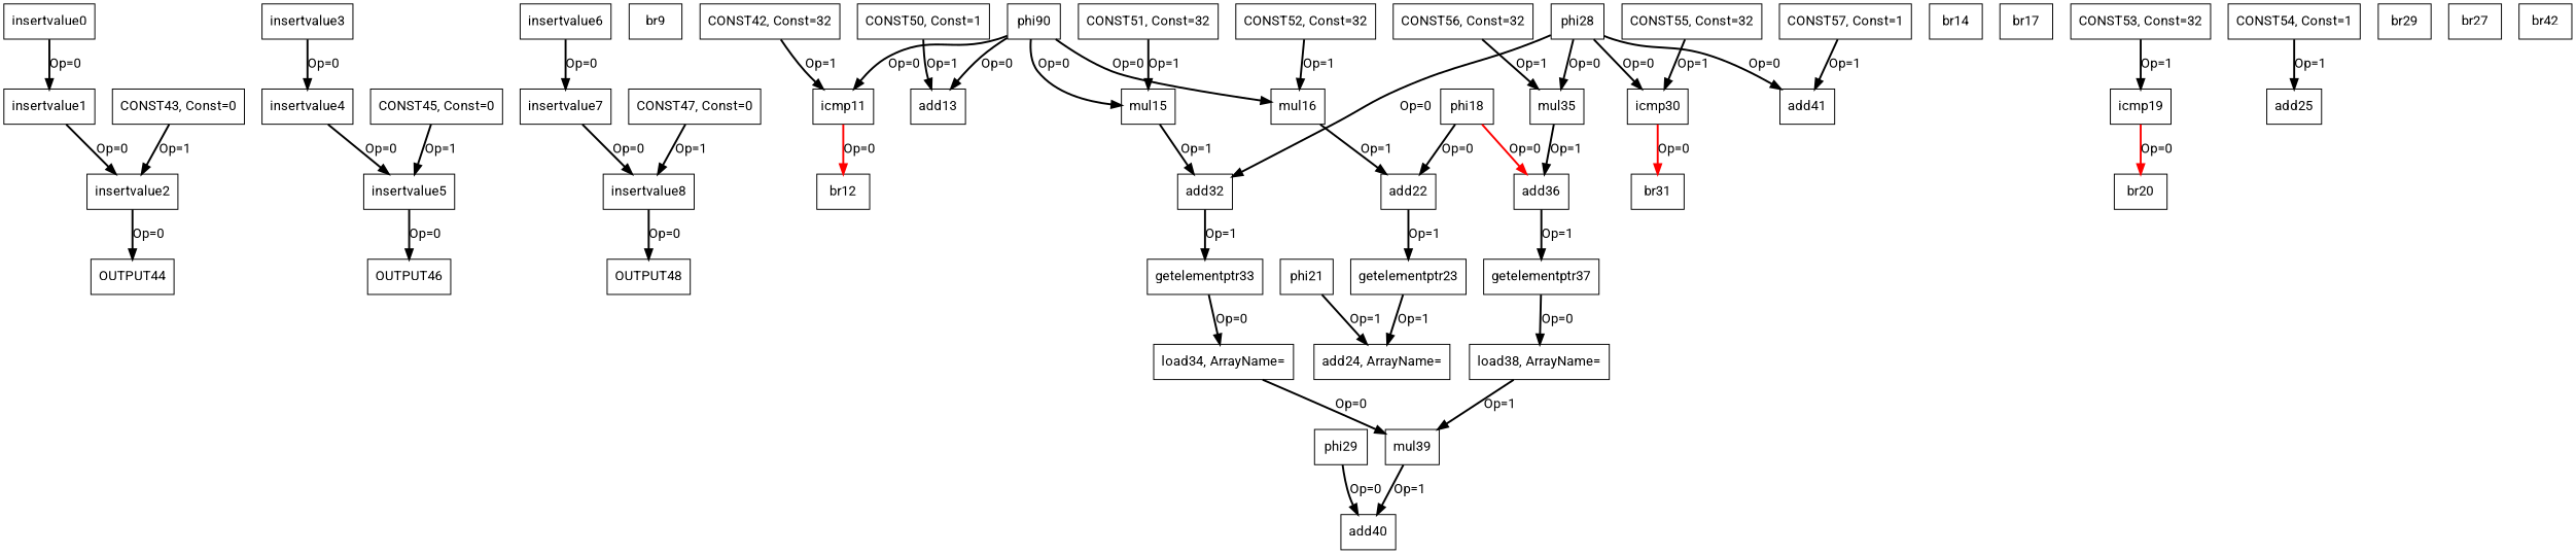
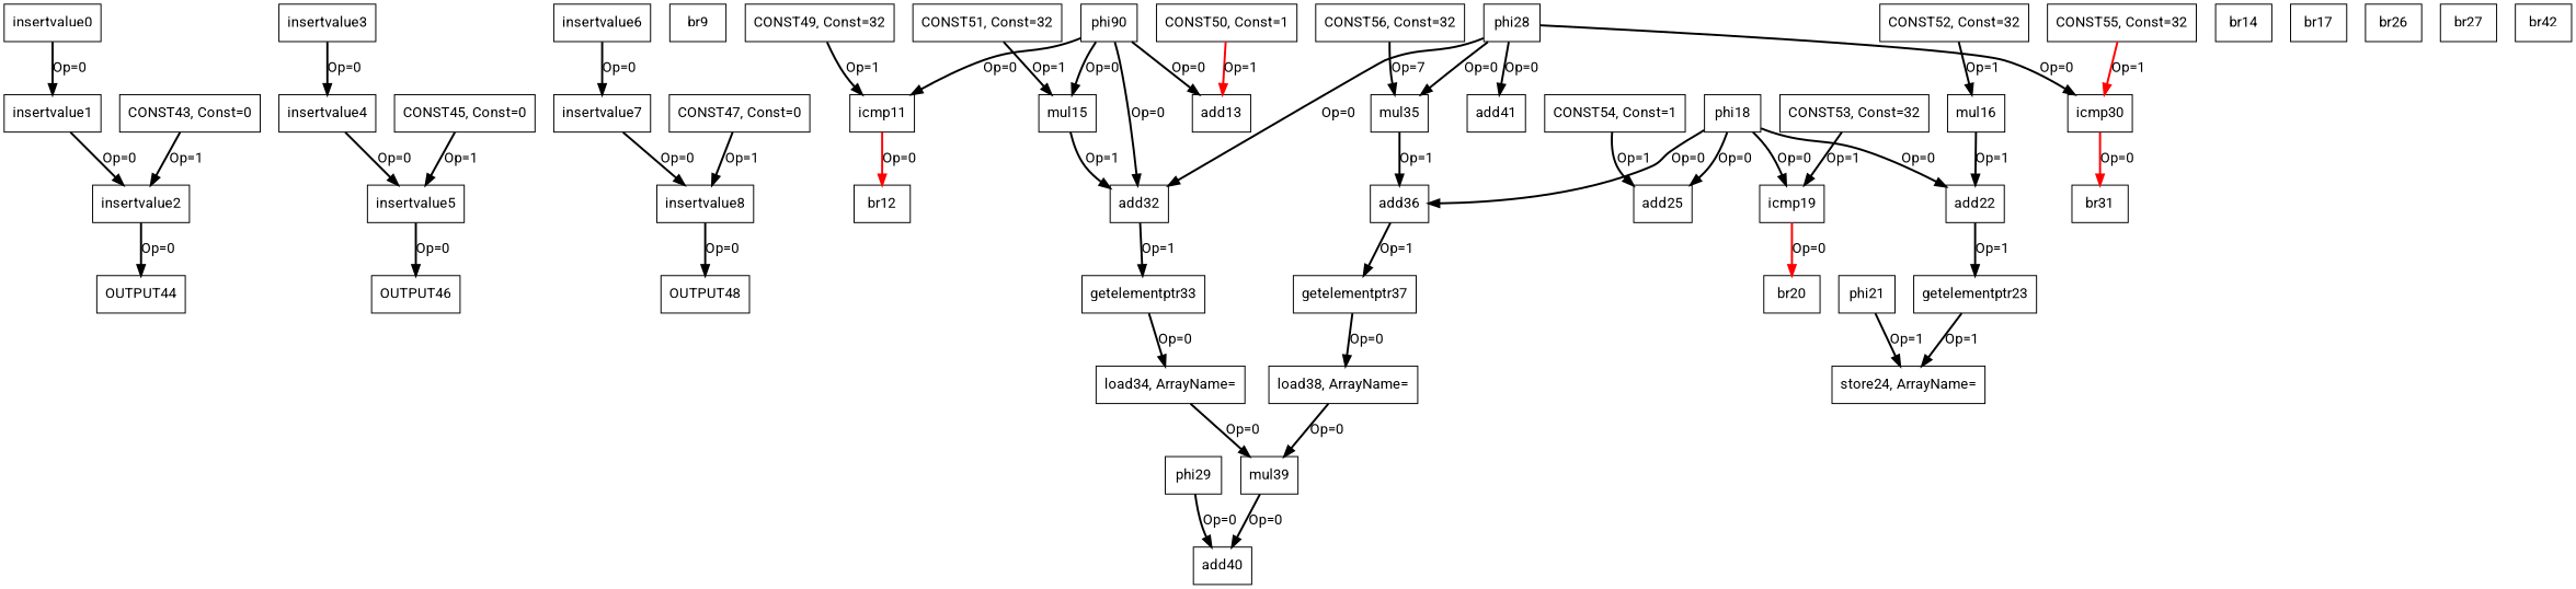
  digraph {
    fontname=Roboto
    node [color=black fontname=Roboto shape=box]
    edge [color=black fontname=Roboto style=bold]
    n1 [label=insertvalue0]
    n2 [label=insertvalue1]
    n3 [label=insertvalue2]
    n4 [label=OUTPUT44]
    n5 [label=insertvalue3]
    n6 [label=insertvalue4]
    n7 [label=insertvalue5]
    n8 [label=OUTPUT46]
    n9 [label=insertvalue6]
    n10 [label=insertvalue7]
    n11 [label=insertvalue8]
    n12 [label=OUTPUT48]
    n13 [label=br9]
    n14 [label=phi90]
    n15 [label=icmp11]
    n16 [label=add13]
    n17 [label=mul15]
    n18 [label=mul16]
    n19 [label=br12]
    n20 [label=add32]
    n21 [label=add22]
    n22 [label=br14]
    n23 [label=getelementptr33]
    n24 [label=getelementptr23]
    n25 [label=br17]
    n26 [label=phi18]
    n27 [label=icmp19]
    n28 [label=add25]
    n29 [label=add36]
    n30 [label=br20]
    n31 [label=getelementptr37]
    n32 [label=phi21]
-   n33 [label="add24, ArrayName="]
-   n34 [label=br29]
+   n33 [label="store24, ArrayName="]
+   n34 [label=br26]
    n35 [label=br27]
    n36 [label=phi28]
    n37 [label=icmp30]
    n38 [label=mul35]
    n39 [label=add41]
    n40 [label=br31]
    n41 [label=phi29]
    n42 [label=add40]
    n43 [label="load34, ArrayName="]
    n44 [label=mul39]
    n45 [label="load38, ArrayName="]
    n46 [label=br42]
    n47 [label="CONST43, Const=0"]
    n48 [label="CONST45, Const=0"]
    n49 [label="CONST47, Const=0"]
-   n50 [label="CONST42, Const=32"]
+   n50 [label="CONST49, Const=32"]
    n51 [label="CONST50, Const=1"]
    n52 [label="CONST51, Const=32"]
    n53 [label="CONST52, Const=32"]
    n54 [label="CONST53, Const=32"]
    n55 [label="CONST54, Const=1"]
    n56 [label="CONST55, Const=32"]
    n57 [label="CONST56, Const=32"]
-   n58 [label="CONST57, Const=1"]
    n1 -> n2 [label="Op=0"]
    n2 -> n3 [label="Op=0"]
    n3 -> n4 [label="Op=0"]
    n5 -> n6 [label="Op=0"]
    n6 -> n7 [label="Op=0"]
    n7 -> n8 [label="Op=0"]
    n9 -> n10 [label="Op=0"]
    n10 -> n11 [label="Op=0"]
    n11 -> n12 [label="Op=0"]
    n14 -> n15 [label="Op=0"]
    n14 -> n16 [label="Op=0"]
    n14 -> n17 [label="Op=0"]
-   n14 -> n18 [label="Op=0"]
+   n14 -> n20 [label="Op=0"]
    n15 -> n19 [color=red label="Op=0"]
    n17 -> n20 [label="Op=1"]
    n18 -> n21 [label="Op=1"]
    n20 -> n23 [label="Op=1"]
    n21 -> n24 [label="Op=1"]
    n23 -> n43 [label="Op=0"]
    n24 -> n33 [label="Op=1"]
    n26 -> n21 [label="Op=0"]
-   n26 -> n29 [color=red label="Op=0"]
+   n26 -> n27 [label="Op=0"]
+   n26 -> n28 [label="Op=0"]
+   n26 -> n29 [label="Op=0"]
    n27 -> n30 [color=red label="Op=0"]
    n29 -> n31 [label="Op=1"]
    n31 -> n45 [label="Op=0"]
    n32 -> n33 [label="Op=1"]
    n36 -> n20 [label="Op=0"]
    n36 -> n37 [label="Op=0"]
    n36 -> n38 [label="Op=0"]
    n36 -> n39 [label="Op=0"]
    n37 -> n40 [color=red label="Op=0"]
    n38 -> n29 [label="Op=1"]
    n41 -> n42 [label="Op=0"]
    n43 -> n44 [label="Op=0"]
-   n44 -> n42 [label="Op=1"]
-   n45 -> n44 [label="Op=1"]
+   n44 -> n42 [label="Op=0"]
+   n45 -> n44 [label="Op=0"]
    n47 -> n3 [label="Op=1"]
    n48 -> n7 [label="Op=1"]
    n49 -> n11 [label="Op=1"]
    n50 -> n15 [label="Op=1"]
-   n51 -> n16 [label="Op=1"]
+   n51 -> n16 [color=red label="Op=1"]
    n52 -> n17 [label="Op=1"]
    n53 -> n18 [label="Op=1"]
    n54 -> n27 [label="Op=1"]
    n55 -> n28 [label="Op=1"]
-   n56 -> n37 [label="Op=1"]
-   n57 -> n38 [label="Op=1"]
-   n58 -> n39 [label="Op=1"]
+   n56 -> n37 [color=red label="Op=1"]
+   n57 -> n38 [label="Op=7"]
  }
